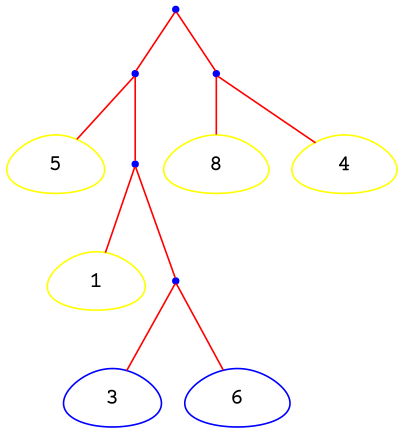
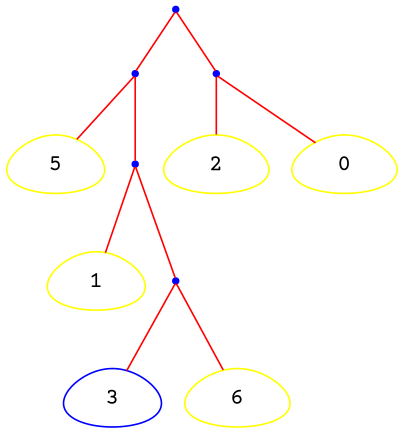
  graph {
    fontname="Courier Prime"
    node [color=blue fontname="Courier Prime" shape=egg]
    edge [color=red fontname="Courier Prime"]
    n1 [color=yellow label=1]
-   n2 [color=yellow label=8]
+   n2 [color=yellow label=2]
    n3 [label=3]
-   n4 [color=yellow label=4]
+   n4 [color=yellow label=0]
    n5 [color=yellow label=5]
-   n6 [label=6]
+   n6 [color=yellow label=6]
    10 [shape=point]
    9 [shape=point]
    6 [shape=point]
    8 [shape=point]
    7 [shape=point]
    10 -- 9
    10 -- 6
    9 -- n5
    9 -- 8
    6 -- n2
    6 -- n4
    8 -- n1
    8 -- 7
    7 -- n3
    7 -- n6
  }
